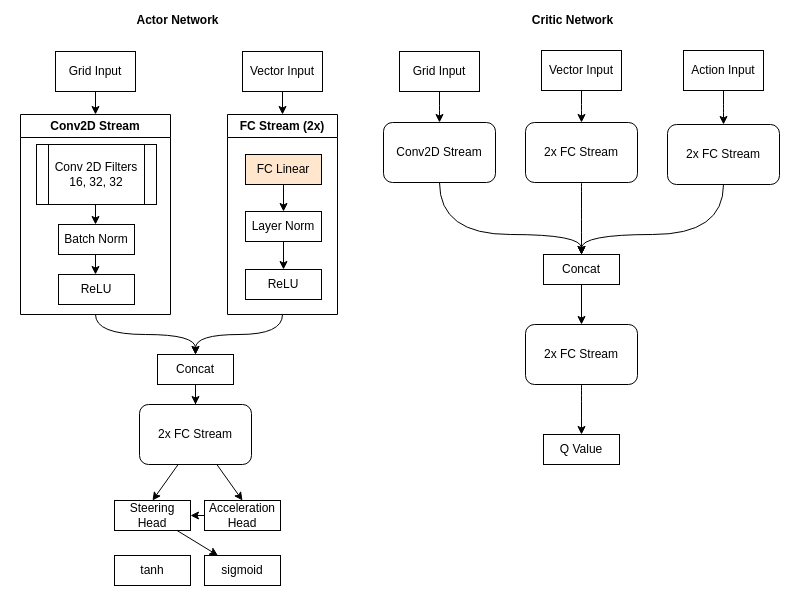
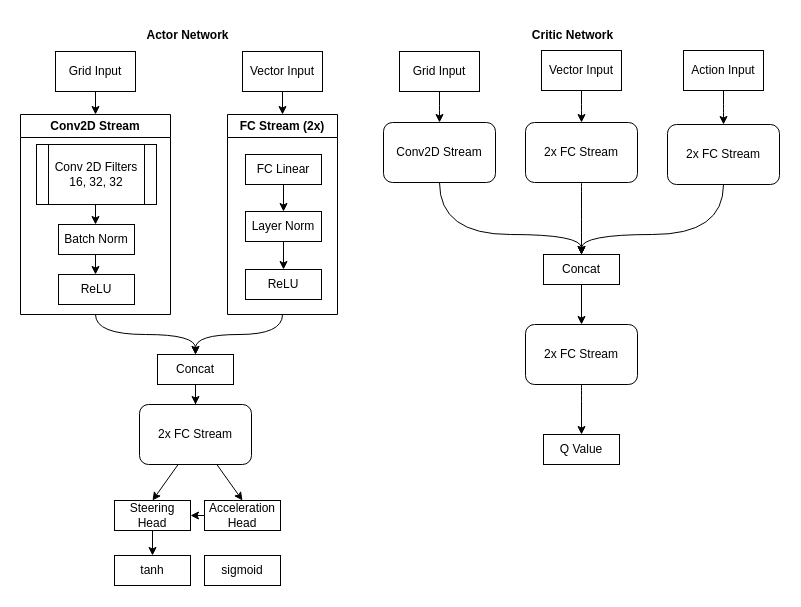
  <mxCell id="0" />
  <mxCell id="1" parent="0" />
  <mxCell id="2" style="edgeStyle=orthogonalEdgeStyle;rounded=0;orthogonalLoop=1;jettySize=auto;html=1;entryX=0.5;entryY=0;entryDx=0;entryDy=0;" edge="1" parent="1" source="3" target="9"><mxGeometry relative="1" as="geometry" /></mxCell>
  <mxCell id="3" value="Grid Input" style="rounded=0;whiteSpace=wrap;html=1;" vertex="1" parent="1"><mxGeometry x="55" y="51" width="80" height="40" as="geometry" /></mxCell>
  <mxCell id="4" style="edgeStyle=orthogonalEdgeStyle;rounded=0;orthogonalLoop=1;jettySize=auto;html=1;entryX=0.5;entryY=0;entryDx=0;entryDy=0;" edge="1" parent="1" source="5" target="23"><mxGeometry relative="1" as="geometry" /></mxCell>
  <mxCell id="5" value="Vector Input" style="rounded=0;whiteSpace=wrap;html=1;" vertex="1" parent="1"><mxGeometry x="242" y="51" width="80" height="40" as="geometry" /></mxCell>
  <mxCell id="6" style="edgeStyle=orthogonalEdgeStyle;curved=1;rounded=0;orthogonalLoop=1;jettySize=auto;html=1;entryX=0.5;entryY=0;entryDx=0;entryDy=0;" edge="1" parent="1" source="7" target="40"><mxGeometry relative="1" as="geometry" /></mxCell>
  <mxCell id="7" value="Grid Input" style="rounded=0;whiteSpace=wrap;html=1;" vertex="1" parent="1"><mxGeometry x="399" y="51" width="80" height="40" as="geometry" /></mxCell>
  <mxCell id="8" style="edgeStyle=orthogonalEdgeStyle;curved=1;rounded=0;orthogonalLoop=1;jettySize=auto;html=1;entryX=0.5;entryY=0;entryDx=0;entryDy=0;" edge="1" parent="1" source="9" target="21"><mxGeometry relative="1" as="geometry" /></mxCell>
  <mxCell id="9" value="Conv2D Stream" style="swimlane;whiteSpace=wrap;html=1;" vertex="1" parent="1"><mxGeometry x="20" y="114" width="150" height="200" as="geometry" /></mxCell>
  <mxCell id="10" style="edgeStyle=orthogonalEdgeStyle;rounded=0;orthogonalLoop=1;jettySize=auto;html=1;entryX=0.5;entryY=0;entryDx=0;entryDy=0;" edge="1" parent="9"><mxGeometry relative="1" as="geometry"><mxPoint x="75" y="90" as="sourcePoint" /><mxPoint x="75" y="110" as="targetPoint" /></mxGeometry></mxCell>
  <mxCell id="11" value="Conv 2D Filters&lt;div&gt;16, 32, 32&lt;/div&gt;" style="shape=process;whiteSpace=wrap;html=1;backgroundOutline=1;" vertex="1" parent="9"><mxGeometry x="16" y="30" width="120" height="60" as="geometry" /></mxCell>
  <mxCell id="12" value="Batch Norm" style="rounded=0;whiteSpace=wrap;html=1;" vertex="1" parent="9"><mxGeometry x="38" y="110" width="76" height="30" as="geometry" /></mxCell>
  <mxCell id="13" value="ReLU" style="rounded=0;whiteSpace=wrap;html=1;" vertex="1" parent="9"><mxGeometry x="38" y="160" width="76" height="30" as="geometry" /></mxCell>
  <mxCell id="14" style="edgeStyle=orthogonalEdgeStyle;rounded=0;orthogonalLoop=1;jettySize=auto;html=1;entryX=0.5;entryY=0;entryDx=0;entryDy=0;" edge="1" parent="9"><mxGeometry relative="1" as="geometry"><mxPoint x="75" y="140" as="sourcePoint" /><mxPoint x="75" y="160" as="targetPoint" /></mxGeometry></mxCell>
  <mxCell id="15" style="edgeStyle=orthogonalEdgeStyle;rounded=0;orthogonalLoop=1;jettySize=auto;html=1;entryX=0.5;entryY=0;entryDx=0;entryDy=0;" edge="1" parent="1" source="16" target="18"><mxGeometry relative="1" as="geometry" /></mxCell>
- <mxCell id="16" value="FC Linear" style="rounded=0;whiteSpace=wrap;html=1;fillColor=#ffe6cc;" vertex="1" parent="1"><mxGeometry x="245" y="154" width="76" height="30" as="geometry" /></mxCell>
+ <mxCell id="16" value="FC Linear" style="rounded=0;whiteSpace=wrap;html=1;" vertex="1" parent="1"><mxGeometry x="245" y="154" width="76" height="30" as="geometry" /></mxCell>
  <mxCell id="17" style="edgeStyle=orthogonalEdgeStyle;rounded=0;orthogonalLoop=1;jettySize=auto;html=1;entryX=0.5;entryY=0;entryDx=0;entryDy=0;" edge="1" parent="1" source="18" target="19"><mxGeometry relative="1" as="geometry" /></mxCell>
  <mxCell id="18" value="Layer Norm" style="rounded=0;whiteSpace=wrap;html=1;" vertex="1" parent="1"><mxGeometry x="245" y="211" width="76" height="30" as="geometry" /></mxCell>
  <mxCell id="19" value="ReLU" style="rounded=0;whiteSpace=wrap;html=1;" vertex="1" parent="1"><mxGeometry x="245" y="269" width="76" height="30" as="geometry" /></mxCell>
  <mxCell id="20" style="edgeStyle=orthogonalEdgeStyle;rounded=0;orthogonalLoop=1;jettySize=auto;html=1;entryX=0.5;entryY=0;entryDx=0;entryDy=0;" edge="1" parent="1" source="21" target="26"><mxGeometry relative="1" as="geometry" /></mxCell>
  <mxCell id="21" value="Concat" style="rounded=0;whiteSpace=wrap;html=1;" vertex="1" parent="1"><mxGeometry x="157" y="354" width="76" height="30" as="geometry" /></mxCell>
  <mxCell id="22" style="edgeStyle=orthogonalEdgeStyle;curved=1;rounded=0;orthogonalLoop=1;jettySize=auto;html=1;entryX=0.5;entryY=0;entryDx=0;entryDy=0;" edge="1" parent="1" source="23" target="21"><mxGeometry relative="1" as="geometry" /></mxCell>
  <mxCell id="23" value="FC Stream (2x)" style="swimlane;whiteSpace=wrap;html=1;" vertex="1" parent="1"><mxGeometry x="227" y="114" width="110" height="200" as="geometry" /></mxCell>
  <mxCell id="24" style="edgeStyle=none;rounded=0;orthogonalLoop=1;jettySize=auto;html=1;entryX=0.5;entryY=0;entryDx=0;entryDy=0;exitX=0.345;exitY=1;exitDx=0;exitDy=0;exitPerimeter=0;" edge="1" parent="1" source="26" target="28"><mxGeometry relative="1" as="geometry" /></mxCell>
  <mxCell id="25" style="edgeStyle=none;rounded=0;orthogonalLoop=1;jettySize=auto;html=1;entryX=0.5;entryY=0;entryDx=0;entryDy=0;" edge="1" parent="1" source="26" target="30"><mxGeometry relative="1" as="geometry" /></mxCell>
  <mxCell id="26" value="2x FC Stream" style="rounded=1;whiteSpace=wrap;html=1;" vertex="1" parent="1"><mxGeometry x="139" y="404" width="112" height="60" as="geometry" /></mxCell>
- <mxCell id="27" style="edgeStyle=none;rounded=0;orthogonalLoop=1;jettySize=auto;html=1;" edge="1" parent="1" source="28" target="32"><mxGeometry relative="1" as="geometry" /></mxCell>
+ <mxCell id="27" style="edgeStyle=none;rounded=0;orthogonalLoop=1;jettySize=auto;html=1;entryX=0.5;entryY=0;entryDx=0;entryDy=0;" edge="1" parent="1" source="28" target="31"><mxGeometry relative="1" as="geometry" /></mxCell>
  <mxCell id="28" value="Steering Head" style="rounded=0;whiteSpace=wrap;html=1;" vertex="1" parent="1"><mxGeometry x="114" y="500" width="76" height="30" as="geometry" /></mxCell>
  <mxCell id="29" style="edgeStyle=none;rounded=0;orthogonalLoop=1;jettySize=auto;html=1;" edge="1" parent="1" source="30" target="28"><mxGeometry relative="1" as="geometry" /></mxCell>
  <mxCell id="30" value="Acceleration Head" style="rounded=0;whiteSpace=wrap;html=1;" vertex="1" parent="1"><mxGeometry x="204" y="500" width="76" height="30" as="geometry" /></mxCell>
  <mxCell id="31" value="tanh" style="rounded=0;whiteSpace=wrap;html=1;" vertex="1" parent="1"><mxGeometry x="114" y="555" width="76" height="30" as="geometry" /></mxCell>
  <mxCell id="32" value="sigmoid" style="rounded=0;whiteSpace=wrap;html=1;" vertex="1" parent="1"><mxGeometry x="204" y="555" width="76" height="30" as="geometry" /></mxCell>
- <mxCell id="33" value="Actor Network" style="text;html=1;align=center;verticalAlign=middle;resizable=0;points=[];autosize=1;strokeColor=none;fillColor=none;fontStyle=1" vertex="1" parent="1"><mxGeometry x="127" y="5" width="100" height="30" as="geometry" /></mxCell>
+ <mxCell id="33" value="Actor Network" style="text;html=1;align=center;verticalAlign=middle;resizable=0;points=[];autosize=1;strokeColor=none;fillColor=none;fontStyle=1" vertex="1" parent="1"><mxGeometry x="137" y="20" width="100" height="30" as="geometry" /></mxCell>
  <mxCell id="34" style="edgeStyle=orthogonalEdgeStyle;curved=1;rounded=0;orthogonalLoop=1;jettySize=auto;html=1;entryX=0.5;entryY=0;entryDx=0;entryDy=0;" edge="1" parent="1" source="35" target="42"><mxGeometry relative="1" as="geometry" /></mxCell>
  <mxCell id="35" value="Vector Input" style="rounded=0;whiteSpace=wrap;html=1;" vertex="1" parent="1"><mxGeometry x="541" y="50" width="80" height="40" as="geometry" /></mxCell>
  <mxCell id="36" style="edgeStyle=orthogonalEdgeStyle;curved=1;rounded=0;orthogonalLoop=1;jettySize=auto;html=1;entryX=0.5;entryY=0;entryDx=0;entryDy=0;" edge="1" parent="1" source="37" target="44"><mxGeometry relative="1" as="geometry" /></mxCell>
  <mxCell id="37" value="Action Input" style="rounded=0;whiteSpace=wrap;html=1;" vertex="1" parent="1"><mxGeometry x="683" y="50" width="80" height="40" as="geometry" /></mxCell>
- <mxCell id="38" value="Critic Network" style="text;html=1;align=center;verticalAlign=middle;resizable=0;points=[];autosize=1;strokeColor=none;fillColor=none;fontStyle=1" vertex="1" parent="1"><mxGeometry x="522" y="5" width="100" height="30" as="geometry" /></mxCell>
+ <mxCell id="38" value="Critic Network" style="text;html=1;align=center;verticalAlign=middle;resizable=0;points=[];autosize=1;strokeColor=none;fillColor=none;fontStyle=1" vertex="1" parent="1"><mxGeometry x="522" y="20" width="100" height="30" as="geometry" /></mxCell>
  <mxCell id="39" style="edgeStyle=orthogonalEdgeStyle;curved=1;rounded=0;orthogonalLoop=1;jettySize=auto;html=1;entryX=0.5;entryY=0;entryDx=0;entryDy=0;" edge="1" parent="1" source="40" target="46"><mxGeometry relative="1" as="geometry"><Array as="points"><mxPoint x="439" y="234" /><mxPoint x="581" y="234" /></Array></mxGeometry></mxCell>
  <mxCell id="40" value="Conv2D Stream" style="rounded=1;whiteSpace=wrap;html=1;" vertex="1" parent="1"><mxGeometry x="383" y="122" width="112" height="60" as="geometry" /></mxCell>
  <mxCell id="41" style="edgeStyle=orthogonalEdgeStyle;curved=1;rounded=0;orthogonalLoop=1;jettySize=auto;html=1;entryX=0.5;entryY=0;entryDx=0;entryDy=0;" edge="1" parent="1" source="42" target="46"><mxGeometry relative="1" as="geometry" /></mxCell>
  <mxCell id="42" value="2x FC Stream" style="rounded=1;whiteSpace=wrap;html=1;" vertex="1" parent="1"><mxGeometry x="525" y="122" width="112" height="60" as="geometry" /></mxCell>
  <mxCell id="43" style="edgeStyle=orthogonalEdgeStyle;curved=1;rounded=0;orthogonalLoop=1;jettySize=auto;html=1;entryX=0.5;entryY=0;entryDx=0;entryDy=0;" edge="1" parent="1" source="44" target="46"><mxGeometry relative="1" as="geometry"><Array as="points"><mxPoint x="723" y="234" /><mxPoint x="581" y="234" /></Array></mxGeometry></mxCell>
  <mxCell id="44" value="2x FC Stream" style="rounded=1;whiteSpace=wrap;html=1;" vertex="1" parent="1"><mxGeometry x="667" y="124" width="112" height="60" as="geometry" /></mxCell>
  <mxCell id="45" style="edgeStyle=orthogonalEdgeStyle;rounded=0;orthogonalLoop=1;jettySize=auto;html=1;entryX=0.5;entryY=0;entryDx=0;entryDy=0;" edge="1" parent="1" source="46" target="48"><mxGeometry relative="1" as="geometry" /></mxCell>
  <mxCell id="46" value="Concat" style="rounded=0;whiteSpace=wrap;html=1;" vertex="1" parent="1"><mxGeometry x="543" y="254" width="76" height="30" as="geometry" /></mxCell>
  <mxCell id="47" style="edgeStyle=orthogonalEdgeStyle;curved=1;rounded=0;orthogonalLoop=1;jettySize=auto;html=1;entryX=0.5;entryY=0;entryDx=0;entryDy=0;" edge="1" parent="1" source="48" target="49"><mxGeometry relative="1" as="geometry" /></mxCell>
  <mxCell id="48" value="2x FC Stream" style="rounded=1;whiteSpace=wrap;html=1;" vertex="1" parent="1"><mxGeometry x="525" y="324" width="112" height="60" as="geometry" /></mxCell>
  <mxCell id="49" value="Q Value" style="rounded=0;whiteSpace=wrap;html=1;" vertex="1" parent="1"><mxGeometry x="543" y="434" width="76" height="30" as="geometry" /></mxCell>
